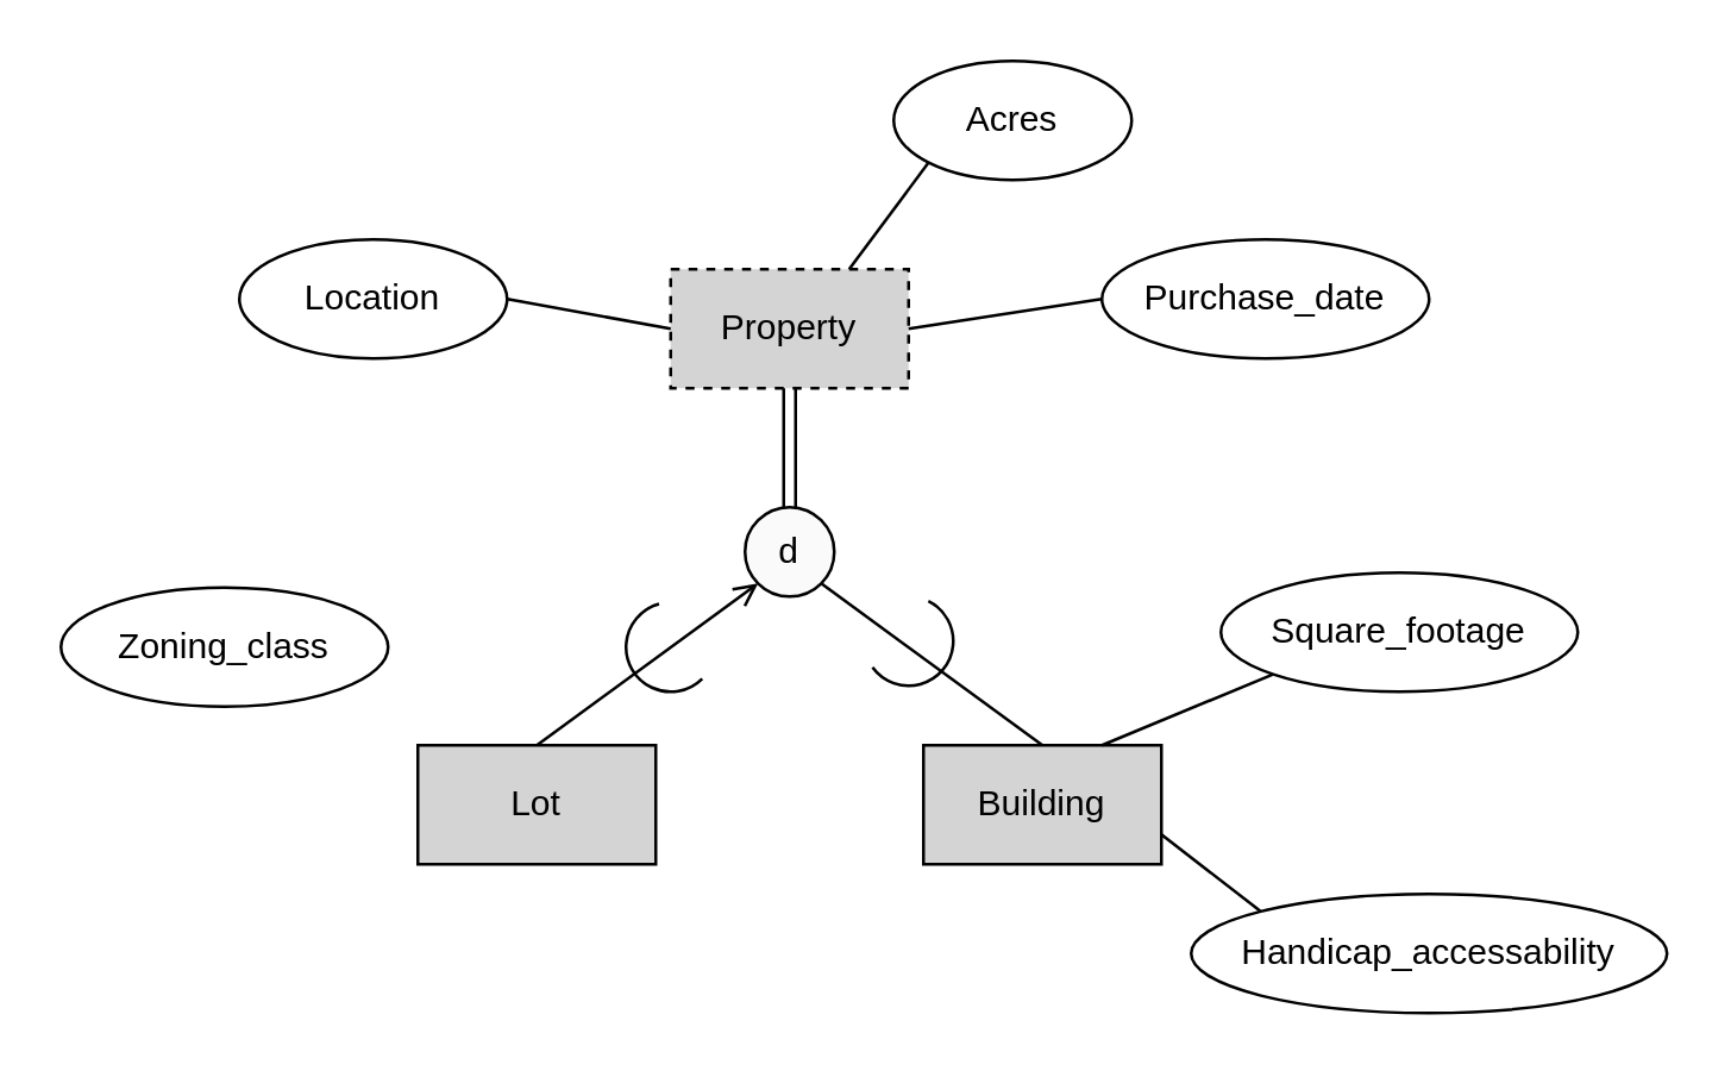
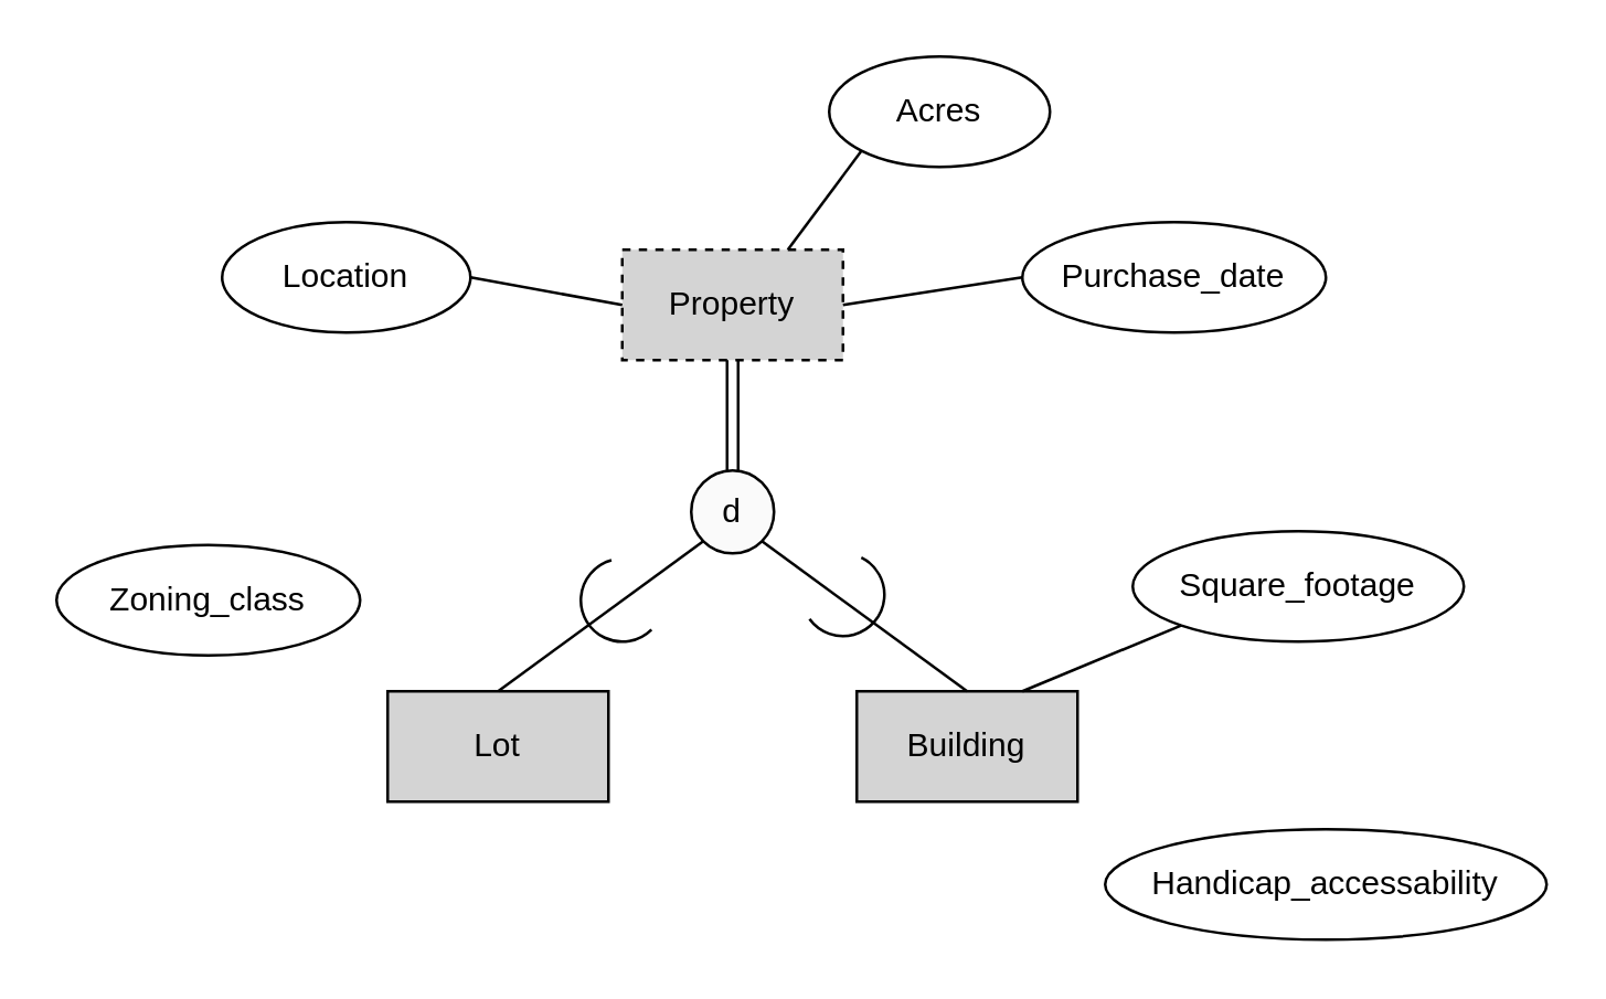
  <mxCell id="0" />
  <mxCell id="1" parent="0" />
  <mxCell id="2" value="Property" style="rounded=0;whiteSpace=wrap;html=1;fillColor=#D4D4D4;dashed=1;" vertex="1" parent="1"><mxGeometry x="225" y="90" width="80" height="40" as="geometry" /></mxCell>
  <mxCell id="3" value="Lot" style="rounded=0;whiteSpace=wrap;html=1;fillColor=#D4D4D4;" vertex="1" parent="1"><mxGeometry x="140" y="250" width="80" height="40" as="geometry" /></mxCell>
  <mxCell id="4" value="Building" style="rounded=0;whiteSpace=wrap;html=1;fillColor=#D4D4D4;" vertex="1" parent="1"><mxGeometry x="310" y="250" width="80" height="40" as="geometry" /></mxCell>
  <mxCell id="5" value="d" style="ellipse;whiteSpace=wrap;html=1;aspect=fixed;fillColor=#FAFAFA;" vertex="1" parent="1"><mxGeometry x="250" y="170" width="30" height="30" as="geometry" /></mxCell>
  <mxCell id="6" value="" style="shape=link;html=1;exitX=0.5;exitY=0;exitDx=0;exitDy=0;entryX=0.5;entryY=1;entryDx=0;entryDy=0;" edge="1" parent="1" source="5" target="2"><mxGeometry width="50" height="50" relative="1" as="geometry"><mxPoint x="275" y="210" as="sourcePoint" /><mxPoint x="325" y="160" as="targetPoint" /></mxGeometry></mxCell>
- <mxCell id="7" value="" style="endArrow=open;html=1;exitX=0.5;exitY=0;exitDx=0;exitDy=0;entryX=0;entryY=1;entryDx=0;entryDy=0;" edge="1" parent="1" source="3" target="5"><mxGeometry width="50" height="50" relative="1" as="geometry"><mxPoint x="245" y="270" as="sourcePoint" /><mxPoint x="295" y="220" as="targetPoint" /></mxGeometry></mxCell>
+ <mxCell id="7" value="" style="endArrow=none;html=1;exitX=0.5;exitY=0;exitDx=0;exitDy=0;entryX=0;entryY=1;entryDx=0;entryDy=0;" edge="1" parent="1" source="3" target="5"><mxGeometry width="50" height="50" relative="1" as="geometry"><mxPoint x="245" y="270" as="sourcePoint" /><mxPoint x="295" y="220" as="targetPoint" /></mxGeometry></mxCell>
  <mxCell id="8" value="" style="endArrow=none;html=1;exitX=0.5;exitY=0;exitDx=0;exitDy=0;entryX=1;entryY=1;entryDx=0;entryDy=0;" edge="1" parent="1" source="4" target="5"><mxGeometry width="50" height="50" relative="1" as="geometry"><mxPoint x="190" y="290" as="sourcePoint" /><mxPoint x="264.393" y="205.607" as="targetPoint" /></mxGeometry></mxCell>
  <mxCell id="9" value="" style="verticalLabelPosition=bottom;verticalAlign=top;html=1;shape=mxgraph.basic.arc;startAngle=0.375;endAngle=0.958;fillColor=#FAFAFA;" vertex="1" parent="1"><mxGeometry x="210" y="202" width="30" height="30" as="geometry" /></mxCell>
  <mxCell id="10" value="" style="verticalLabelPosition=bottom;verticalAlign=top;html=1;shape=mxgraph.basic.arc;startAngle=0.073;endAngle=0.65;fillColor=#FAFAFA;" vertex="1" parent="1"><mxGeometry x="290" y="200" width="30" height="30" as="geometry" /></mxCell>
  <mxCell id="11" value="Location" style="ellipse;whiteSpace=wrap;html=1;" vertex="1" parent="1"><mxGeometry x="80" y="80" width="90" height="40" as="geometry" /></mxCell>
  <mxCell id="12" value="Purchase_date" style="ellipse;whiteSpace=wrap;html=1;" vertex="1" parent="1"><mxGeometry x="370" y="80" width="110" height="40" as="geometry" /></mxCell>
  <mxCell id="13" value="Acres" style="ellipse;whiteSpace=wrap;html=1;" vertex="1" parent="1"><mxGeometry x="300" y="20" width="80" height="40" as="geometry" /></mxCell>
  <mxCell id="14" value="" style="endArrow=none;html=1;entryX=1;entryY=0.5;entryDx=0;entryDy=0;exitX=0;exitY=0.5;exitDx=0;exitDy=0;" edge="1" parent="1" source="2" target="11"><mxGeometry width="50" height="50" relative="1" as="geometry"><mxPoint x="150" y="190" as="sourcePoint" /><mxPoint x="200" y="140" as="targetPoint" /></mxGeometry></mxCell>
  <mxCell id="15" value="" style="endArrow=none;html=1;entryX=0.75;entryY=0;entryDx=0;entryDy=0;exitX=0;exitY=1;exitDx=0;exitDy=0;" edge="1" parent="1" source="13" target="2"><mxGeometry width="50" height="50" relative="1" as="geometry"><mxPoint x="255" y="100" as="sourcePoint" /><mxPoint x="230" y="70" as="targetPoint" /></mxGeometry></mxCell>
  <mxCell id="16" value="" style="endArrow=none;html=1;entryX=1;entryY=0.5;entryDx=0;entryDy=0;exitX=0;exitY=0.5;exitDx=0;exitDy=0;" edge="1" parent="1" source="12" target="2"><mxGeometry width="50" height="50" relative="1" as="geometry"><mxPoint x="321.716" y="64.142" as="sourcePoint" /><mxPoint x="295" y="100" as="targetPoint" /></mxGeometry></mxCell>
  <mxCell id="17" value="Zoning_class" style="ellipse;whiteSpace=wrap;html=1;" vertex="1" parent="1"><mxGeometry x="20" y="197" width="110" height="40" as="geometry" /></mxCell>
  <mxCell id="18" value="Handicap_accessability" style="ellipse;whiteSpace=wrap;html=1;" vertex="1" parent="1"><mxGeometry x="400" y="300" width="160" height="40" as="geometry" /></mxCell>
  <mxCell id="19" value="Square_footage" style="ellipse;whiteSpace=wrap;html=1;" vertex="1" parent="1"><mxGeometry x="410" y="192" width="120" height="40" as="geometry" /></mxCell>
  <mxCell id="20" value="" style="endArrow=none;html=1;entryX=0.75;entryY=0;entryDx=0;entryDy=0;exitX=0;exitY=1;exitDx=0;exitDy=0;" edge="1" parent="1" source="19" target="4"><mxGeometry width="50" height="50" relative="1" as="geometry"><mxPoint x="240" y="390" as="sourcePoint" /><mxPoint x="270" y="380" as="targetPoint" /></mxGeometry></mxCell>
- <mxCell id="21" value="" style="endArrow=none;html=1;entryX=1;entryY=0.75;entryDx=0;entryDy=0;exitX=0;exitY=0;exitDx=0;exitDy=0;" edge="1" parent="1" source="18" target="4"><mxGeometry width="50" height="50" relative="1" as="geometry"><mxPoint x="306.716" y="354.142" as="sourcePoint" /><mxPoint x="290" y="400" as="targetPoint" /></mxGeometry></mxCell>
